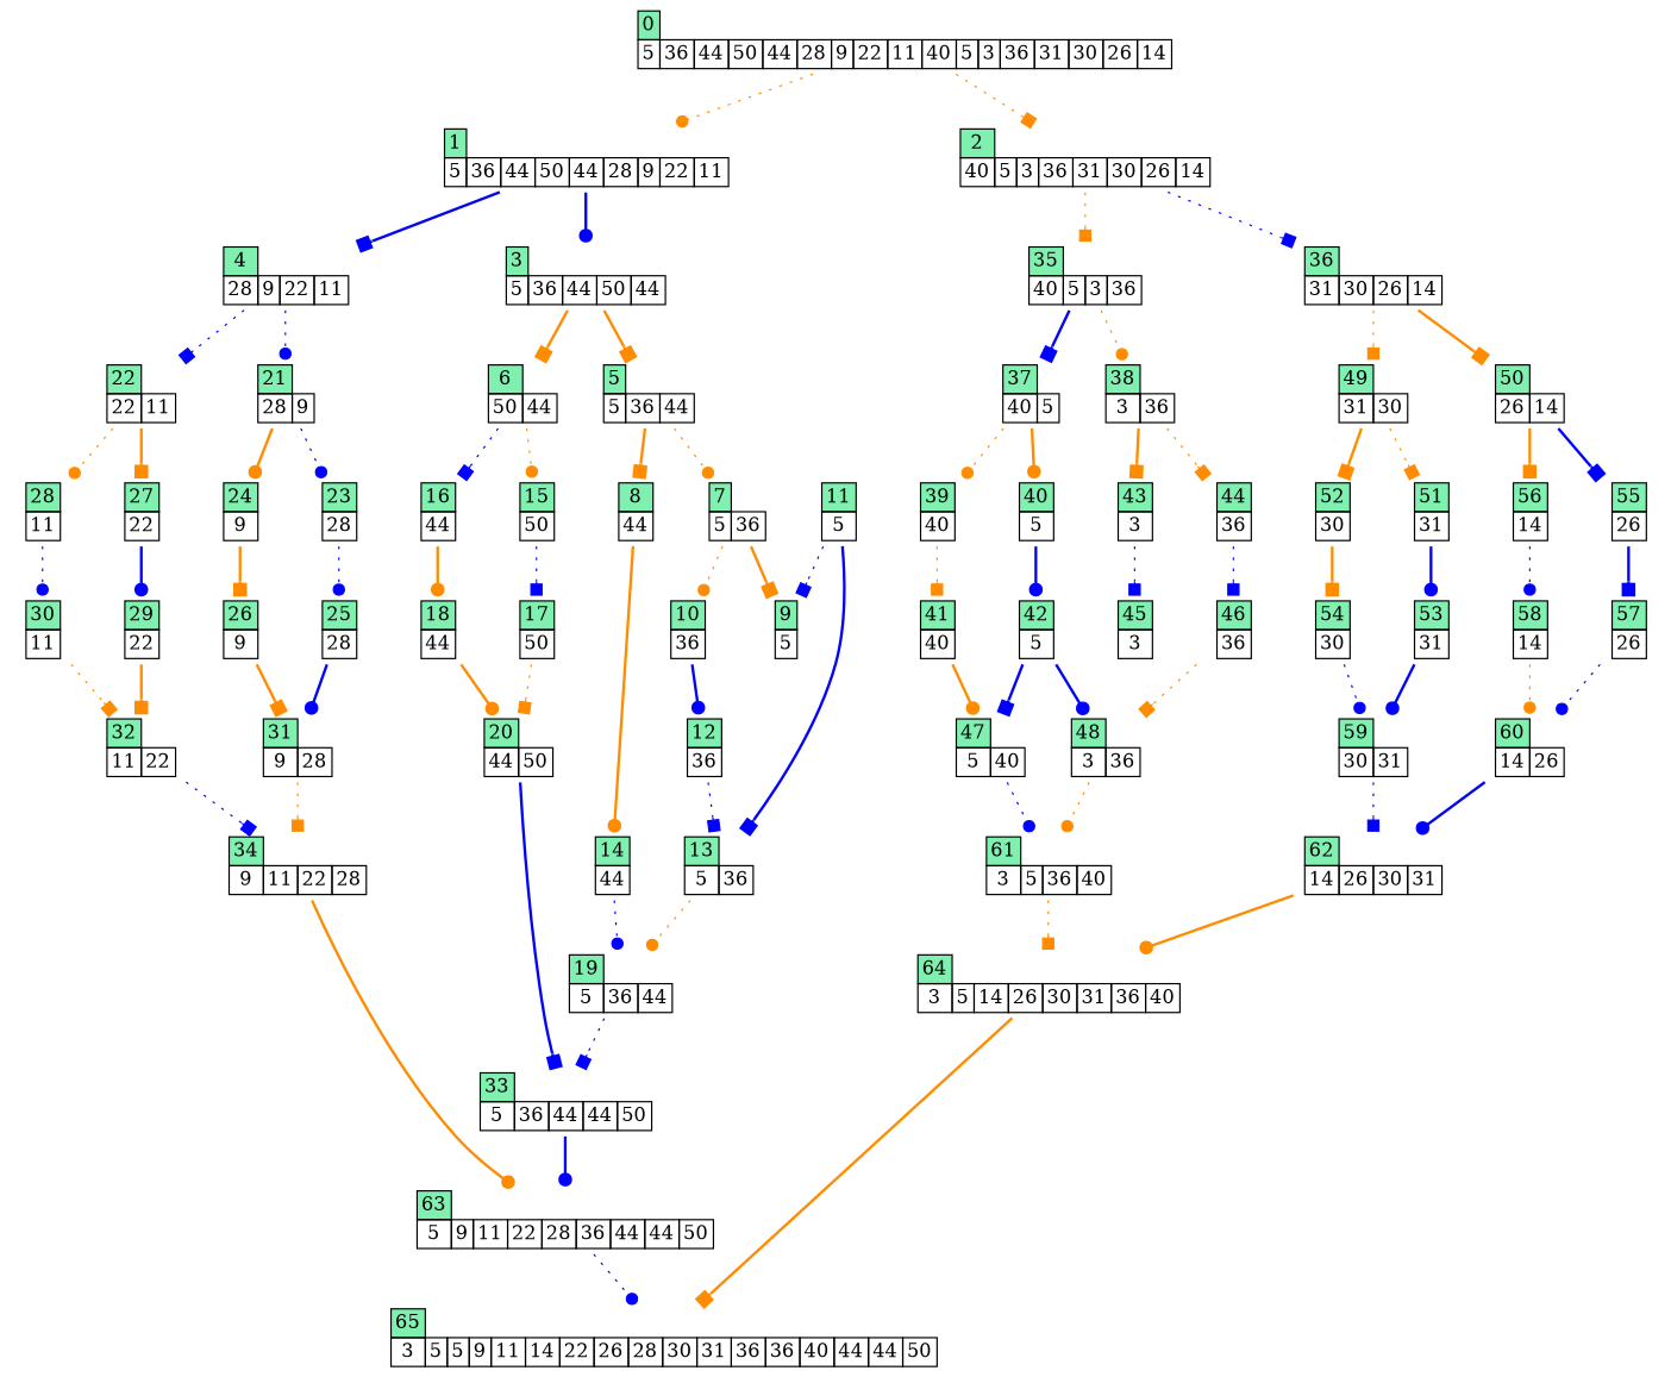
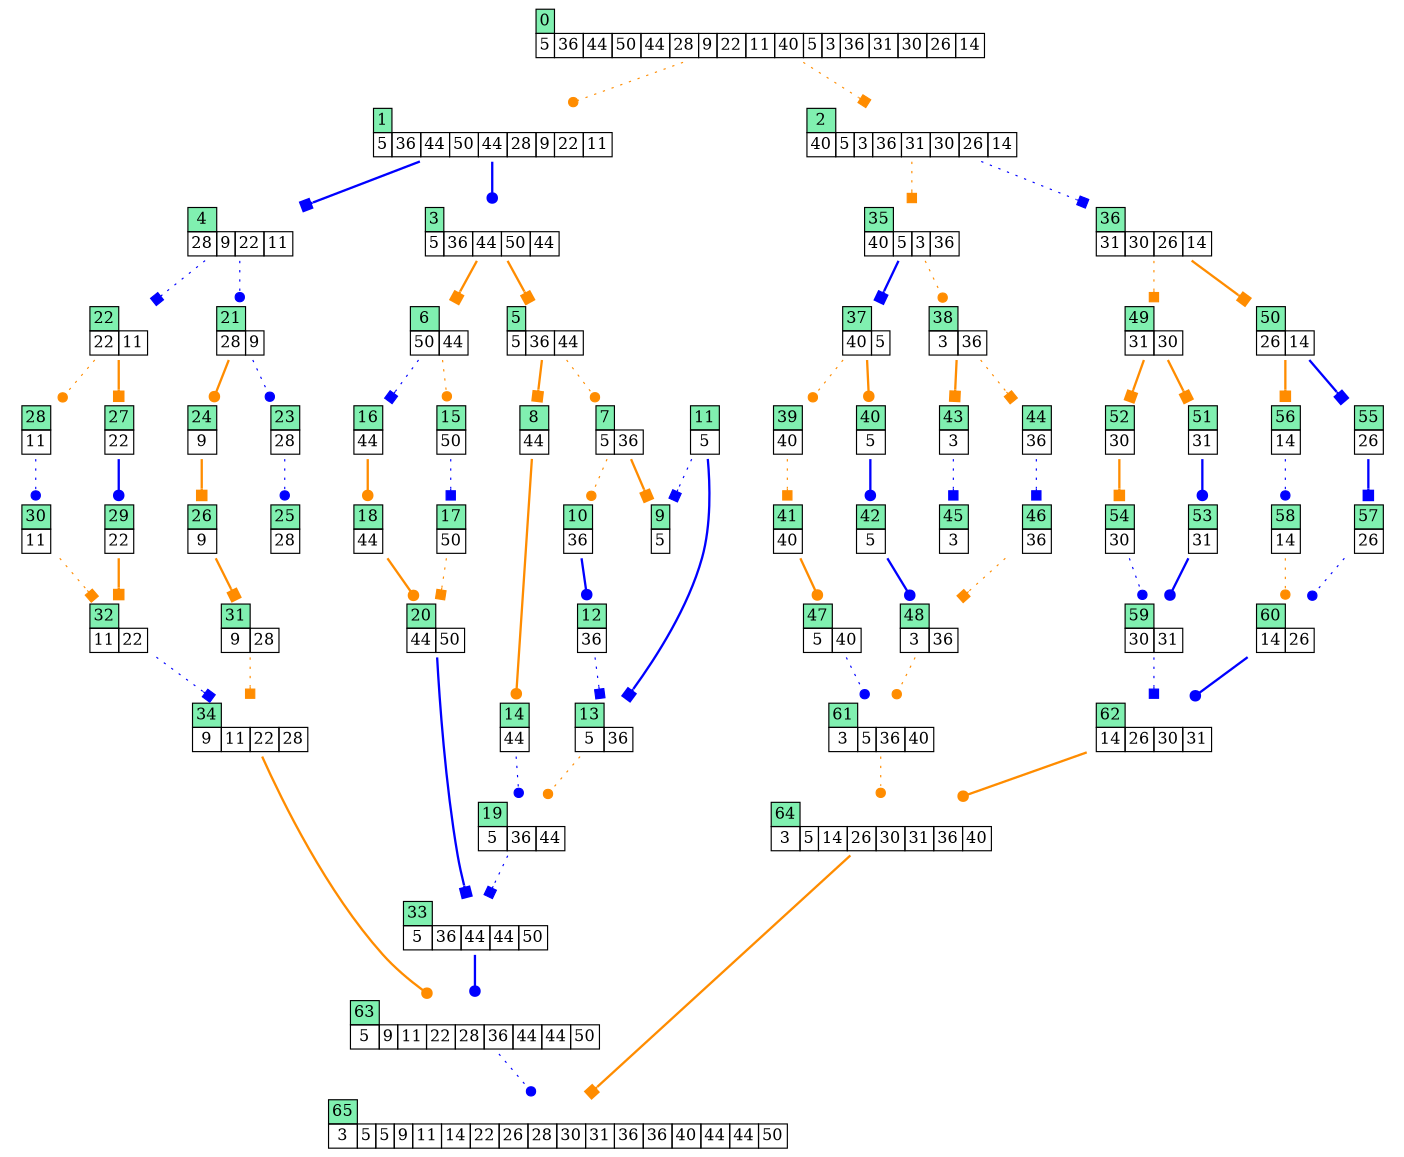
  digraph {
    node [shape=plaintext]
    edge [arrowhead=box color=darkorange style=dotted]
    n1 [label=< <TABLE BORDER="0" CELLBORDER="1" CELLSPACING="0"> <TR><TD bgcolor="#80f0b0">0</TD></TR><TR><TD>5</TD> <TD>36</TD> <TD>44</TD> <TD>50</TD> <TD>44</TD> <TD>28</TD> <TD>9</TD> <TD>22</TD> <TD>11</TD> <TD>40</TD> <TD>5</TD> <TD>3</TD> <TD>36</TD> <TD>31</TD> <TD>30</TD> <TD>26</TD> <TD>14</TD> </TR> </TABLE>>]
    n2 [label=< <TABLE BORDER="0" CELLBORDER="1" CELLSPACING="0"> <TR><TD bgcolor="#80f0b0">1</TD></TR><TR><TD>5</TD> <TD>36</TD> <TD>44</TD> <TD>50</TD> <TD>44</TD> <TD>28</TD> <TD>9</TD> <TD>22</TD> <TD>11</TD> </TR> </TABLE>>]
    n3 [label=< <TABLE BORDER="0" CELLBORDER="1" CELLSPACING="0"> <TR><TD bgcolor="#80f0b0">2</TD></TR><TR><TD>40</TD> <TD>5</TD> <TD>3</TD> <TD>36</TD> <TD>31</TD> <TD>30</TD> <TD>26</TD> <TD>14</TD> </TR> </TABLE>>]
    n4 [label=< <TABLE BORDER="0" CELLBORDER="1" CELLSPACING="0"> <TR><TD bgcolor="#80f0b0">3</TD></TR><TR><TD>5</TD> <TD>36</TD> <TD>44</TD> <TD>50</TD> <TD>44</TD> </TR> </TABLE>>]
    n5 [label=< <TABLE BORDER="0" CELLBORDER="1" CELLSPACING="0"> <TR><TD bgcolor="#80f0b0">4</TD></TR><TR><TD>28</TD> <TD>9</TD> <TD>22</TD> <TD>11</TD> </TR> </TABLE>>]
    n6 [label=< <TABLE BORDER="0" CELLBORDER="1" CELLSPACING="0"> <TR><TD bgcolor="#80f0b0">35</TD></TR><TR><TD>40</TD> <TD>5</TD> <TD>3</TD> <TD>36</TD> </TR> </TABLE>>]
    n7 [label=< <TABLE BORDER="0" CELLBORDER="1" CELLSPACING="0"> <TR><TD bgcolor="#80f0b0">36</TD></TR><TR><TD>31</TD> <TD>30</TD> <TD>26</TD> <TD>14</TD> </TR> </TABLE>>]
    n8 [label=< <TABLE BORDER="0" CELLBORDER="1" CELLSPACING="0"> <TR><TD bgcolor="#80f0b0">5</TD></TR><TR><TD>5</TD> <TD>36</TD> <TD>44</TD> </TR> </TABLE>>]
    n9 [label=< <TABLE BORDER="0" CELLBORDER="1" CELLSPACING="0"> <TR><TD bgcolor="#80f0b0">6</TD></TR><TR><TD>50</TD> <TD>44</TD> </TR> </TABLE>>]
    n10 [label=< <TABLE BORDER="0" CELLBORDER="1" CELLSPACING="0"> <TR><TD bgcolor="#80f0b0">21</TD></TR><TR><TD>28</TD> <TD>9</TD> </TR> </TABLE>>]
    n11 [label=< <TABLE BORDER="0" CELLBORDER="1" CELLSPACING="0"> <TR><TD bgcolor="#80f0b0">22</TD></TR><TR><TD>22</TD> <TD>11</TD> </TR> </TABLE>>]
    n12 [label=< <TABLE BORDER="0" CELLBORDER="1" CELLSPACING="0"> <TR><TD bgcolor="#80f0b0">37</TD></TR><TR><TD>40</TD> <TD>5</TD> </TR> </TABLE>>]
    n13 [label=< <TABLE BORDER="0" CELLBORDER="1" CELLSPACING="0"> <TR><TD bgcolor="#80f0b0">38</TD></TR><TR><TD>3</TD> <TD>36</TD> </TR> </TABLE>>]
    n14 [label=< <TABLE BORDER="0" CELLBORDER="1" CELLSPACING="0"> <TR><TD bgcolor="#80f0b0">49</TD></TR><TR><TD>31</TD> <TD>30</TD> </TR> </TABLE>>]
    n15 [label=< <TABLE BORDER="0" CELLBORDER="1" CELLSPACING="0"> <TR><TD bgcolor="#80f0b0">50</TD></TR><TR><TD>26</TD> <TD>14</TD> </TR> </TABLE>>]
    n16 [label=< <TABLE BORDER="0" CELLBORDER="1" CELLSPACING="0"> <TR><TD bgcolor="#80f0b0">7</TD></TR><TR><TD>5</TD> <TD>36</TD> </TR> </TABLE>>]
    n17 [label=< <TABLE BORDER="0" CELLBORDER="1" CELLSPACING="0"> <TR><TD bgcolor="#80f0b0">8</TD></TR><TR><TD>44</TD> </TR> </TABLE>>]
    n18 [label=< <TABLE BORDER="0" CELLBORDER="1" CELLSPACING="0"> <TR><TD bgcolor="#80f0b0">15</TD></TR><TR><TD>50</TD> </TR> </TABLE>>]
    n19 [label=< <TABLE BORDER="0" CELLBORDER="1" CELLSPACING="0"> <TR><TD bgcolor="#80f0b0">16</TD></TR><TR><TD>44</TD> </TR> </TABLE>>]
    n20 [label=< <TABLE BORDER="0" CELLBORDER="1" CELLSPACING="0"> <TR><TD bgcolor="#80f0b0">23</TD></TR><TR><TD>28</TD> </TR> </TABLE>>]
    n21 [label=< <TABLE BORDER="0" CELLBORDER="1" CELLSPACING="0"> <TR><TD bgcolor="#80f0b0">24</TD></TR><TR><TD>9</TD> </TR> </TABLE>>]
    n22 [label=< <TABLE BORDER="0" CELLBORDER="1" CELLSPACING="0"> <TR><TD bgcolor="#80f0b0">27</TD></TR><TR><TD>22</TD> </TR> </TABLE>>]
    n23 [label=< <TABLE BORDER="0" CELLBORDER="1" CELLSPACING="0"> <TR><TD bgcolor="#80f0b0">28</TD></TR><TR><TD>11</TD> </TR> </TABLE>>]
    n24 [label=< <TABLE BORDER="0" CELLBORDER="1" CELLSPACING="0"> <TR><TD bgcolor="#80f0b0">9</TD></TR><TR><TD>5</TD> </TR> </TABLE>>]
    n25 [label=< <TABLE BORDER="0" CELLBORDER="1" CELLSPACING="0"> <TR><TD bgcolor="#80f0b0">10</TD></TR><TR><TD>36</TD> </TR> </TABLE>>]
    n26 [label=< <TABLE BORDER="0" CELLBORDER="1" CELLSPACING="0"> <TR><TD bgcolor="#80f0b0">14</TD></TR><TR><TD>44</TD> </TR> </TABLE>>]
    n27 [label=< <TABLE BORDER="0" CELLBORDER="1" CELLSPACING="0"> <TR><TD bgcolor="#80f0b0">17</TD></TR><TR><TD>50</TD> </TR> </TABLE>>]
    n28 [label=< <TABLE BORDER="0" CELLBORDER="1" CELLSPACING="0"> <TR><TD bgcolor="#80f0b0">18</TD></TR><TR><TD>44</TD> </TR> </TABLE>>]
    n29 [label=< <TABLE BORDER="0" CELLBORDER="1" CELLSPACING="0"> <TR><TD bgcolor="#80f0b0">12</TD></TR><TR><TD>36</TD> </TR> </TABLE>>]
    n30 [label=< <TABLE BORDER="0" CELLBORDER="1" CELLSPACING="0"> <TR><TD bgcolor="#80f0b0">19</TD></TR><TR><TD>5</TD> <TD>36</TD> <TD>44</TD> </TR> </TABLE>>]
    n31 [label=< <TABLE BORDER="0" CELLBORDER="1" CELLSPACING="0"> <TR><TD bgcolor="#80f0b0">11</TD></TR><TR><TD>5</TD> </TR> </TABLE>>]
    n32 [label=< <TABLE BORDER="0" CELLBORDER="1" CELLSPACING="0"> <TR><TD bgcolor="#80f0b0">13</TD></TR><TR><TD>5</TD> <TD>36</TD> </TR> </TABLE>>]
    n33 [label=< <TABLE BORDER="0" CELLBORDER="1" CELLSPACING="0"> <TR><TD bgcolor="#80f0b0">33</TD></TR><TR><TD>5</TD> <TD>36</TD> <TD>44</TD> <TD>44</TD> <TD>50</TD> </TR> </TABLE>>]
    n34 [label=< <TABLE BORDER="0" CELLBORDER="1" CELLSPACING="0"> <TR><TD bgcolor="#80f0b0">63</TD></TR><TR><TD>5</TD> <TD>9</TD> <TD>11</TD> <TD>22</TD> <TD>28</TD> <TD>36</TD> <TD>44</TD> <TD>44</TD> <TD>50</TD> </TR> </TABLE>>]
    n35 [label=< <TABLE BORDER="0" CELLBORDER="1" CELLSPACING="0"> <TR><TD bgcolor="#80f0b0">20</TD></TR><TR><TD>44</TD> <TD>50</TD> </TR> </TABLE>>]
    n36 [label=< <TABLE BORDER="0" CELLBORDER="1" CELLSPACING="0"> <TR><TD bgcolor="#80f0b0">65</TD></TR><TR><TD>3</TD> <TD>5</TD> <TD>5</TD> <TD>9</TD> <TD>11</TD> <TD>14</TD> <TD>22</TD> <TD>26</TD> <TD>28</TD> <TD>30</TD> <TD>31</TD> <TD>36</TD> <TD>36</TD> <TD>40</TD> <TD>44</TD> <TD>44</TD> <TD>50</TD> </TR> </TABLE>>]
    n37 [label=< <TABLE BORDER="0" CELLBORDER="1" CELLSPACING="0"> <TR><TD bgcolor="#80f0b0">25</TD></TR><TR><TD>28</TD> </TR> </TABLE>>]
    n38 [label=< <TABLE BORDER="0" CELLBORDER="1" CELLSPACING="0"> <TR><TD bgcolor="#80f0b0">26</TD></TR><TR><TD>9</TD> </TR> </TABLE>>]
    n39 [label=< <TABLE BORDER="0" CELLBORDER="1" CELLSPACING="0"> <TR><TD bgcolor="#80f0b0">29</TD></TR><TR><TD>22</TD> </TR> </TABLE>>]
    n40 [label=< <TABLE BORDER="0" CELLBORDER="1" CELLSPACING="0"> <TR><TD bgcolor="#80f0b0">30</TD></TR><TR><TD>11</TD> </TR> </TABLE>>]
    n41 [label=< <TABLE BORDER="0" CELLBORDER="1" CELLSPACING="0"> <TR><TD bgcolor="#80f0b0">31</TD></TR><TR><TD>9</TD> <TD>28</TD> </TR> </TABLE>>]
    n42 [label=< <TABLE BORDER="0" CELLBORDER="1" CELLSPACING="0"> <TR><TD bgcolor="#80f0b0">34</TD></TR><TR><TD>9</TD> <TD>11</TD> <TD>22</TD> <TD>28</TD> </TR> </TABLE>>]
    n43 [label=< <TABLE BORDER="0" CELLBORDER="1" CELLSPACING="0"> <TR><TD bgcolor="#80f0b0">32</TD></TR><TR><TD>11</TD> <TD>22</TD> </TR> </TABLE>>]
    n44 [label=< <TABLE BORDER="0" CELLBORDER="1" CELLSPACING="0"> <TR><TD bgcolor="#80f0b0">39</TD></TR><TR><TD>40</TD> </TR> </TABLE>>]
    n45 [label=< <TABLE BORDER="0" CELLBORDER="1" CELLSPACING="0"> <TR><TD bgcolor="#80f0b0">40</TD></TR><TR><TD>5</TD> </TR> </TABLE>>]
    n46 [label=< <TABLE BORDER="0" CELLBORDER="1" CELLSPACING="0"> <TR><TD bgcolor="#80f0b0">43</TD></TR><TR><TD>3</TD> </TR> </TABLE>>]
    n47 [label=< <TABLE BORDER="0" CELLBORDER="1" CELLSPACING="0"> <TR><TD bgcolor="#80f0b0">44</TD></TR><TR><TD>36</TD> </TR> </TABLE>>]
    n48 [label=< <TABLE BORDER="0" CELLBORDER="1" CELLSPACING="0"> <TR><TD bgcolor="#80f0b0">51</TD></TR><TR><TD>31</TD> </TR> </TABLE>>]
    n49 [label=< <TABLE BORDER="0" CELLBORDER="1" CELLSPACING="0"> <TR><TD bgcolor="#80f0b0">52</TD></TR><TR><TD>30</TD> </TR> </TABLE>>]
    n50 [label=< <TABLE BORDER="0" CELLBORDER="1" CELLSPACING="0"> <TR><TD bgcolor="#80f0b0">55</TD></TR><TR><TD>26</TD> </TR> </TABLE>>]
    n51 [label=< <TABLE BORDER="0" CELLBORDER="1" CELLSPACING="0"> <TR><TD bgcolor="#80f0b0">56</TD></TR><TR><TD>14</TD> </TR> </TABLE>>]
    n52 [label=< <TABLE BORDER="0" CELLBORDER="1" CELLSPACING="0"> <TR><TD bgcolor="#80f0b0">41</TD></TR><TR><TD>40</TD> </TR> </TABLE>>]
    n53 [label=< <TABLE BORDER="0" CELLBORDER="1" CELLSPACING="0"> <TR><TD bgcolor="#80f0b0">42</TD></TR><TR><TD>5</TD> </TR> </TABLE>>]
    n54 [label=< <TABLE BORDER="0" CELLBORDER="1" CELLSPACING="0"> <TR><TD bgcolor="#80f0b0">45</TD></TR><TR><TD>3</TD> </TR> </TABLE>>]
    n55 [label=< <TABLE BORDER="0" CELLBORDER="1" CELLSPACING="0"> <TR><TD bgcolor="#80f0b0">46</TD></TR><TR><TD>36</TD> </TR> </TABLE>>]
    n56 [label=< <TABLE BORDER="0" CELLBORDER="1" CELLSPACING="0"> <TR><TD bgcolor="#80f0b0">47</TD></TR><TR><TD>5</TD> <TD>40</TD> </TR> </TABLE>>]
    n57 [label=< <TABLE BORDER="0" CELLBORDER="1" CELLSPACING="0"> <TR><TD bgcolor="#80f0b0">48</TD></TR><TR><TD>3</TD> <TD>36</TD> </TR> </TABLE>>]
    n58 [label=< <TABLE BORDER="0" CELLBORDER="1" CELLSPACING="0"> <TR><TD bgcolor="#80f0b0">61</TD></TR><TR><TD>3</TD> <TD>5</TD> <TD>36</TD> <TD>40</TD> </TR> </TABLE>>]
    n59 [label=< <TABLE BORDER="0" CELLBORDER="1" CELLSPACING="0"> <TR><TD bgcolor="#80f0b0">64</TD></TR><TR><TD>3</TD> <TD>5</TD> <TD>14</TD> <TD>26</TD> <TD>30</TD> <TD>31</TD> <TD>36</TD> <TD>40</TD> </TR> </TABLE>>]
    n60 [label=< <TABLE BORDER="0" CELLBORDER="1" CELLSPACING="0"> <TR><TD bgcolor="#80f0b0">53</TD></TR><TR><TD>31</TD> </TR> </TABLE>>]
    n61 [label=< <TABLE BORDER="0" CELLBORDER="1" CELLSPACING="0"> <TR><TD bgcolor="#80f0b0">54</TD></TR><TR><TD>30</TD> </TR> </TABLE>>]
    n62 [label=< <TABLE BORDER="0" CELLBORDER="1" CELLSPACING="0"> <TR><TD bgcolor="#80f0b0">57</TD></TR><TR><TD>26</TD> </TR> </TABLE>>]
    n63 [label=< <TABLE BORDER="0" CELLBORDER="1" CELLSPACING="0"> <TR><TD bgcolor="#80f0b0">58</TD></TR><TR><TD>14</TD> </TR> </TABLE>>]
    n64 [label=< <TABLE BORDER="0" CELLBORDER="1" CELLSPACING="0"> <TR><TD bgcolor="#80f0b0">59</TD></TR><TR><TD>30</TD> <TD>31</TD> </TR> </TABLE>>]
    n65 [label=< <TABLE BORDER="0" CELLBORDER="1" CELLSPACING="0"> <TR><TD bgcolor="#80f0b0">62</TD></TR><TR><TD>14</TD> <TD>26</TD> <TD>30</TD> <TD>31</TD> </TR> </TABLE>>]
    n66 [label=< <TABLE BORDER="0" CELLBORDER="1" CELLSPACING="0"> <TR><TD bgcolor="#80f0b0">60</TD></TR><TR><TD>14</TD> <TD>26</TD> </TR> </TABLE>>]
    n1 -> n2 [arrowhead=dot]
    n1 -> n3
    n2 -> n4 [arrowhead=dot color=blue style=bold]
    n2 -> n5 [color=blue style=bold]
    n3 -> n6
    n3 -> n7 [color=blue]
    n4 -> n8 [style=bold]
    n4 -> n9 [style=bold]
    n5 -> n10 [arrowhead=dot color=blue]
    n5 -> n11 [color=blue]
    n6 -> n12 [color=blue style=bold]
    n6 -> n13 [arrowhead=dot]
    n7 -> n14
    n7 -> n15 [style=bold]
    n8 -> n16 [arrowhead=dot]
    n8 -> n17 [style=bold]
    n9 -> n18 [arrowhead=dot]
    n9 -> n19 [color=blue]
    n10 -> n20 [arrowhead=dot color=blue]
    n10 -> n21 [arrowhead=dot style=bold]
    n11 -> n22 [style=bold]
    n11 -> n23 [arrowhead=dot]
    n12 -> n44 [arrowhead=dot]
    n12 -> n45 [arrowhead=dot style=bold]
    n13 -> n46 [style=bold]
    n13 -> n47
-   n14 -> n48
+   n14 -> n48 [style=bold]
    n14 -> n49 [style=bold]
    n15 -> n50 [color=blue style=bold]
    n15 -> n51 [style=bold]
    n16 -> n24 [style=bold]
    n16 -> n25 [arrowhead=dot]
    n17 -> n26 [arrowhead=dot style=bold]
    n18 -> n27 [color=blue]
    n19 -> n28 [arrowhead=dot style=bold]
    n20 -> n37 [arrowhead=dot color=blue]
    n21 -> n38 [style=bold]
    n22 -> n39 [arrowhead=dot color=blue style=bold]
    n23 -> n40 [arrowhead=dot color=blue]
    n25 -> n29 [arrowhead=dot color=blue style=bold]
    n26 -> n30 [arrowhead=dot color=blue]
    n27 -> n35
    n28 -> n35 [arrowhead=dot style=bold]
    n29 -> n32 [color=blue]
    n30 -> n33 [color=blue]
    n31 -> n24 [color=blue]
    n31 -> n32 [color=blue style=bold]
    n32 -> n30 [arrowhead=dot]
    n33 -> n34 [arrowhead=dot color=blue style=bold]
    n34 -> n36 [arrowhead=dot color=blue]
    n35 -> n33 [color=blue style=bold]
-   n37 -> n41 [arrowhead=dot color=blue style=bold]
    n38 -> n41 [style=bold]
    n39 -> n43 [style=bold]
    n40 -> n43
    n41 -> n42
    n42 -> n34 [arrowhead=dot style=bold]
    n43 -> n42 [color=blue]
    n44 -> n52
    n45 -> n53 [arrowhead=dot color=blue style=bold]
    n46 -> n54 [color=blue]
    n47 -> n55 [color=blue]
    n48 -> n60 [arrowhead=dot color=blue style=bold]
    n49 -> n61 [style=bold]
    n50 -> n62 [color=blue style=bold]
    n51 -> n63 [arrowhead=dot color=blue]
    n52 -> n56 [arrowhead=dot style=bold]
-   n53 -> n56 [color=blue style=bold]
    n53 -> n57 [arrowhead=dot color=blue style=bold]
    n55 -> n57
    n56 -> n58 [arrowhead=dot color=blue]
    n57 -> n58 [arrowhead=dot]
-   n58 -> n59
+   n58 -> n59 [arrowhead=dot]
    n59 -> n36 [style=bold]
    n60 -> n64 [arrowhead=dot color=blue style=bold]
    n61 -> n64 [arrowhead=dot color=blue]
    n62 -> n66 [arrowhead=dot color=blue]
    n63 -> n66 [arrowhead=dot]
    n64 -> n65 [color=blue]
    n65 -> n59 [arrowhead=dot style=bold]
    n66 -> n65 [arrowhead=dot color=blue style=bold]
  }
